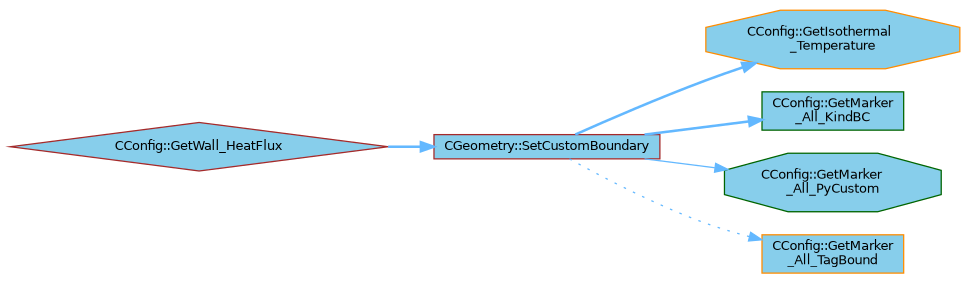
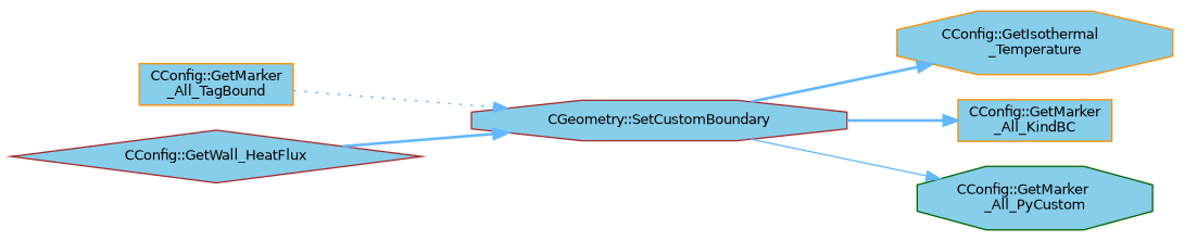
  digraph {
    rankdir=LR
    node [color=brown fillcolor=skyblue fontname=Helvetica fontsize=10 shape=octagon style=filled]
    edge [color=steelblue1 fontname=Helvetica fontsize=10 labelfontname=Helvetica labelfontsize=10 style=bold]
-   n1 [fontcolor=black height=0.2 label="CGeometry::SetCustomBoundary" shape=box width=0.4]
+   n1 [fontcolor=black height=0.2 label="CGeometry::SetCustomBoundary" width=0.4]
    n2 [color=darkorange height=0.2 label="CConfig::GetIsothermal\l_Temperature" width=0.4]
-   n3 [color=darkgreen height=0.2 label="CConfig::GetMarker\l_All_KindBC" shape=box width=0.4]
+   n3 [color=darkorange height=0.2 label="CConfig::GetMarker\l_All_KindBC" shape=box width=0.4]
    n4 [color=darkgreen height=0.2 label="CConfig::GetMarker\l_All_PyCustom" width=0.4]
    n5 [color=darkorange height=0.2 label="CConfig::GetMarker\l_All_TagBound" shape=box width=0.4]
    n6 [height=0.2 label="CConfig::GetWall_HeatFlux" shape=diamond width=0.4]
    n1 -> n2
    n1 -> n3
    n1 -> n4 [style=solid]
-   n1 -> n5 [style=dotted]
+   n5 -> n1 [style=dotted]
    n6 -> n1
  }
